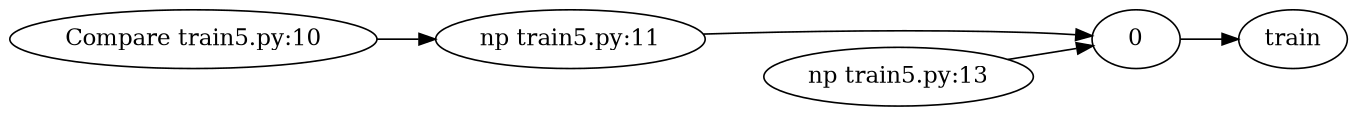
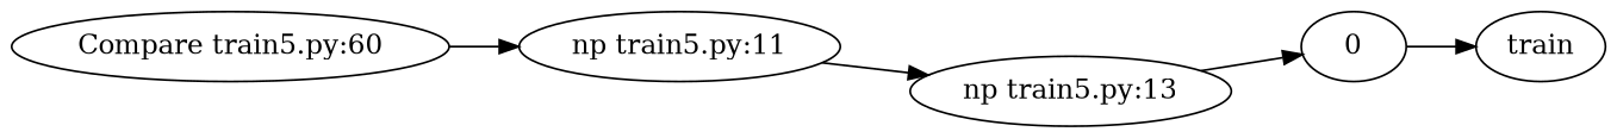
  strict digraph {
    rankdir=LR
-   "Compare train5.py:10"
+   "Compare train5.py:10" [label="Compare train5.py:60"]
    "np train5.py:11"
    0
    "np train5.py:13"
    n5 [label=train]
    "Compare train5.py:10" -> "np train5.py:11"
-   "np train5.py:11" -> 0
+   "np train5.py:11" -> "np train5.py:13"
    0 -> n5
    "np train5.py:13" -> 0
  }
